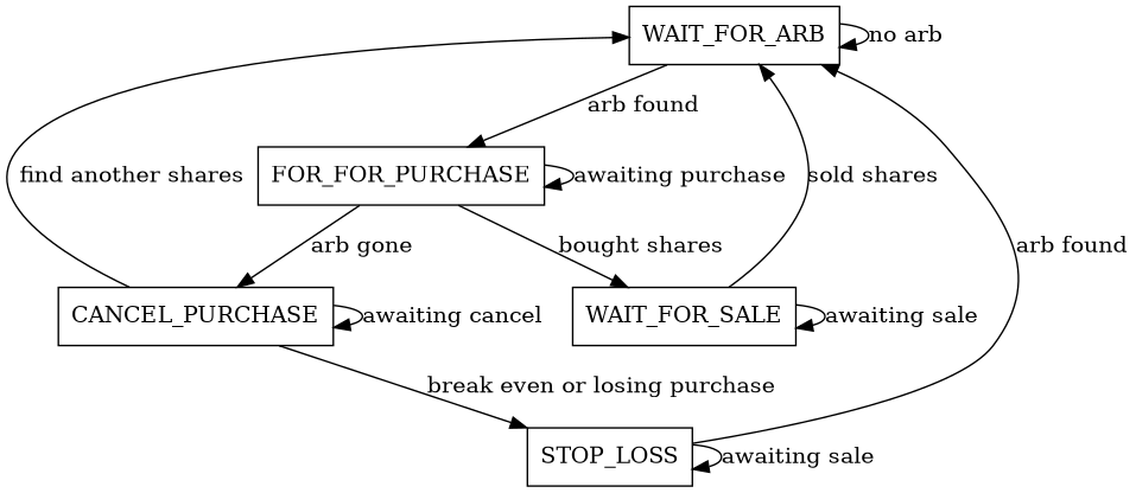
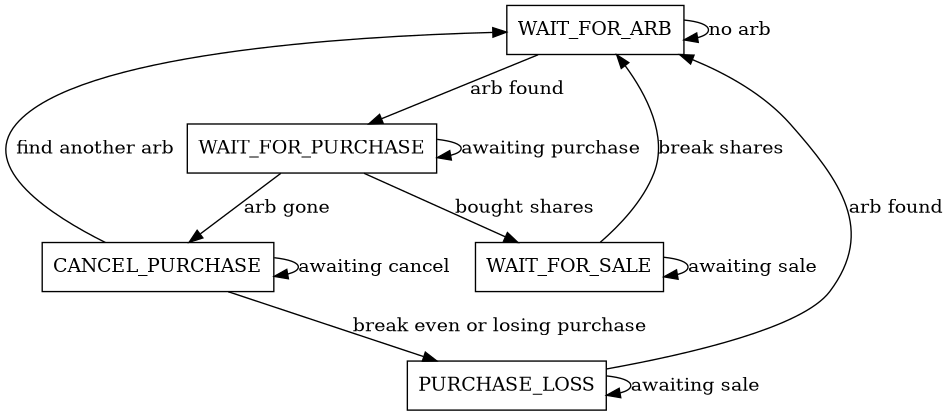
  digraph {
    node [shape=box]
    WAIT_FOR_ARB
-   WAIT_FOR_PURCHASE [label=FOR_FOR_PURCHASE]
+   WAIT_FOR_PURCHASE
    WAIT_FOR_SALE
    CANCEL_PURCHASE
-   STOP_LOSS
+   STOP_LOSS [label=PURCHASE_LOSS]
    WAIT_FOR_ARB -> WAIT_FOR_ARB [label="no arb"]
    WAIT_FOR_ARB -> WAIT_FOR_PURCHASE [label="arb found"]
    WAIT_FOR_PURCHASE -> WAIT_FOR_PURCHASE [label="awaiting purchase"]
    WAIT_FOR_PURCHASE -> WAIT_FOR_SALE [label="bought shares"]
    WAIT_FOR_PURCHASE -> CANCEL_PURCHASE [label="arb gone"]
-   WAIT_FOR_SALE -> WAIT_FOR_ARB [label="sold shares"]
+   WAIT_FOR_SALE -> WAIT_FOR_ARB [label="break shares"]
    WAIT_FOR_SALE -> WAIT_FOR_SALE [label="awaiting sale"]
-   CANCEL_PURCHASE -> WAIT_FOR_ARB [label="find another shares"]
+   CANCEL_PURCHASE -> WAIT_FOR_ARB [label="find another arb"]
    CANCEL_PURCHASE -> CANCEL_PURCHASE [label="awaiting cancel"]
    CANCEL_PURCHASE -> STOP_LOSS [label="break even or losing purchase"]
    STOP_LOSS -> WAIT_FOR_ARB [label="arb found"]
    STOP_LOSS -> STOP_LOSS [label="awaiting sale"]
  }
